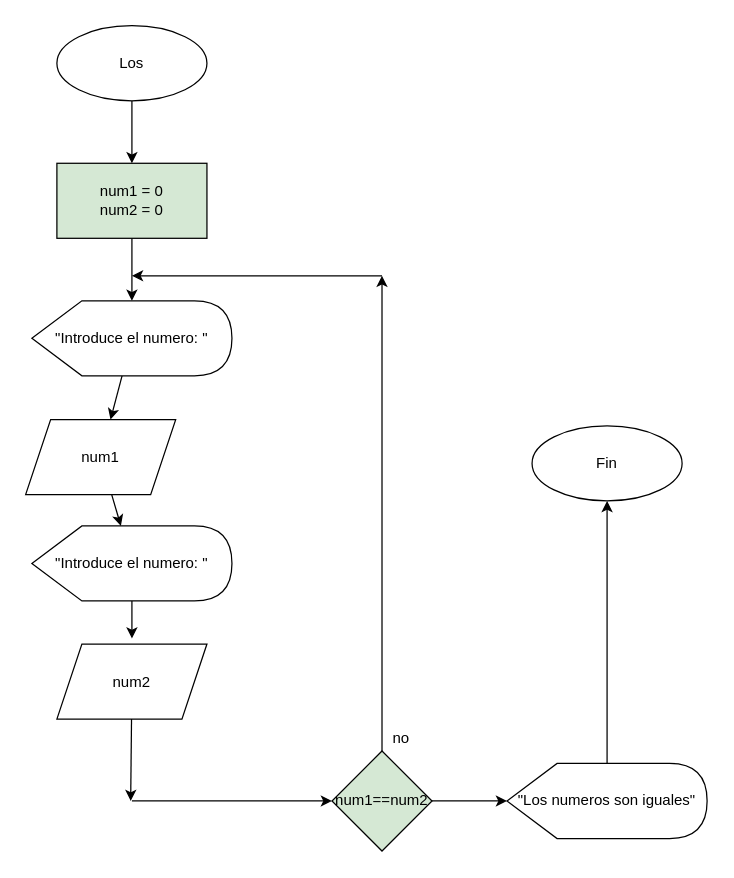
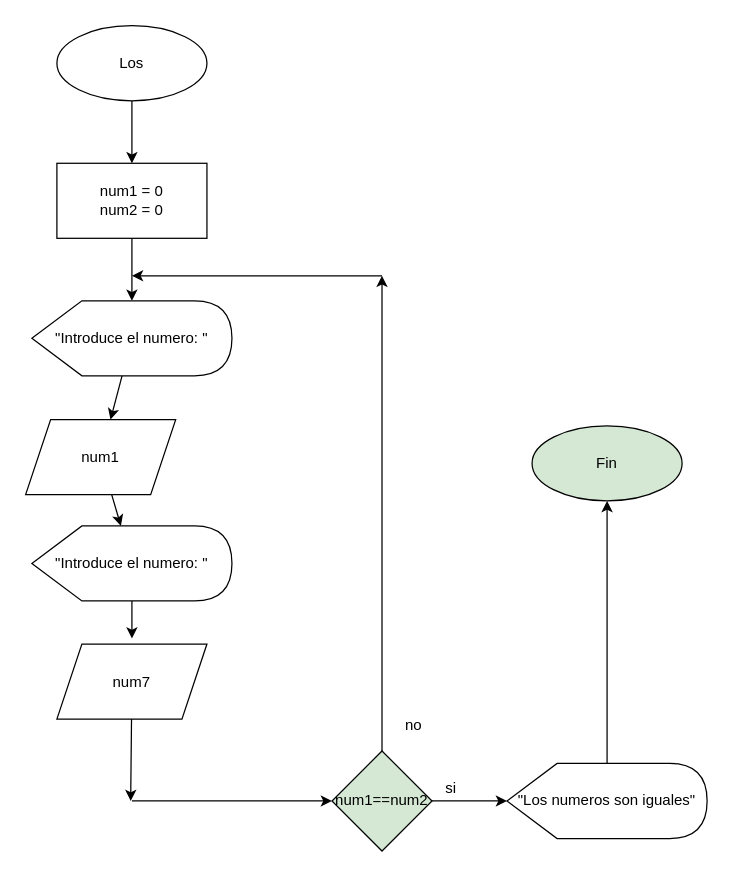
  <mxCell id="0" />
  <mxCell id="1" parent="0" />
  <mxCell id="2" style="edgeStyle=none;rounded=0;orthogonalLoop=1;jettySize=auto;html=1;" parent="1" source="3" edge="1"><mxGeometry relative="1" as="geometry"><mxPoint x="105" y="130" as="targetPoint" /></mxGeometry></mxCell>
  <mxCell id="3" value="Los" style="ellipse;whiteSpace=wrap;html=1;" parent="1" vertex="1"><mxGeometry x="45" y="20" width="120" height="60" as="geometry" /></mxCell>
  <mxCell id="4" style="edgeStyle=none;rounded=0;orthogonalLoop=1;jettySize=auto;html=1;" parent="1" source="5" edge="1"><mxGeometry relative="1" as="geometry"><mxPoint x="105" y="240" as="targetPoint" /></mxGeometry></mxCell>
- <mxCell id="5" value="&lt;div&gt;num1 = 0&lt;/div&gt;&lt;div&gt;num2 = 0&lt;br&gt;&lt;/div&gt;" style="rounded=0;whiteSpace=wrap;html=1;fillColor=#d5e8d4;" parent="1" vertex="1"><mxGeometry x="45" y="130" width="120" height="60" as="geometry" /></mxCell>
+ <mxCell id="5" value="&lt;div&gt;num1 = 0&lt;/div&gt;&lt;div&gt;num2 = 0&lt;br&gt;&lt;/div&gt;" style="rounded=0;whiteSpace=wrap;html=1;" parent="1" vertex="1"><mxGeometry x="45" y="130" width="120" height="60" as="geometry" /></mxCell>
  <mxCell id="6" style="edgeStyle=none;rounded=0;orthogonalLoop=1;jettySize=auto;html=1;" parent="1" source="7" target="9" edge="1"><mxGeometry relative="1" as="geometry"><mxPoint x="105" y="340" as="targetPoint" /></mxGeometry></mxCell>
  <mxCell id="7" value="&quot;Introduce el numero: &quot;" style="shape=display;whiteSpace=wrap;html=1;" parent="1" vertex="1"><mxGeometry x="25" y="240" width="160" height="60" as="geometry" /></mxCell>
  <mxCell id="8" style="edgeStyle=none;rounded=0;orthogonalLoop=1;jettySize=auto;html=1;" parent="1" source="9" target="18" edge="1"><mxGeometry relative="1" as="geometry" /></mxCell>
  <mxCell id="9" value="num1" style="shape=parallelogram;perimeter=parallelogramPerimeter;whiteSpace=wrap;html=1;fixedSize=1;" parent="1" vertex="1"><mxGeometry x="20" y="335" width="120" height="60" as="geometry" /></mxCell>
  <mxCell id="10" style="edgeStyle=none;rounded=0;orthogonalLoop=1;jettySize=auto;html=1;entryX=0;entryY=0.5;entryDx=0;entryDy=0;" parent="1" target="13" edge="1"><mxGeometry relative="1" as="geometry"><mxPoint x="215" y="640" as="targetPoint" /><mxPoint x="105" y="640" as="sourcePoint" /></mxGeometry></mxCell>
  <mxCell id="11" style="edgeStyle=none;rounded=0;orthogonalLoop=1;jettySize=auto;html=1;entryX=0;entryY=0.5;entryDx=0;entryDy=0;entryPerimeter=0;" parent="1" source="13" target="15" edge="1"><mxGeometry relative="1" as="geometry"><mxPoint x="385" y="640" as="targetPoint" /></mxGeometry></mxCell>
  <mxCell id="12" style="edgeStyle=orthogonalEdgeStyle;rounded=0;orthogonalLoop=1;jettySize=auto;html=1;" edge="1" parent="1" source="13"><mxGeometry relative="1" as="geometry"><mxPoint x="305" y="220" as="targetPoint" /></mxGeometry></mxCell>
  <mxCell id="13" value="num1==num2" style="rhombus;whiteSpace=wrap;html=1;align=center;fillColor=#d5e8d4;" parent="1" vertex="1"><mxGeometry x="265" y="600" width="80" height="80" as="geometry" /></mxCell>
  <mxCell id="14" style="edgeStyle=orthogonalEdgeStyle;rounded=0;orthogonalLoop=1;jettySize=auto;html=1;" edge="1" parent="1" source="15"><mxGeometry relative="1" as="geometry"><mxPoint x="485" y="400" as="targetPoint" /></mxGeometry></mxCell>
  <mxCell id="15" value="&quot;Los numeros son iguales&quot;" style="shape=display;whiteSpace=wrap;html=1;" parent="1" vertex="1"><mxGeometry x="405" y="610" width="160" height="60" as="geometry" /></mxCell>
- <mxCell id="16" value="Fin" style="ellipse;whiteSpace=wrap;html=1;align=center;" parent="1" vertex="1"><mxGeometry x="425" y="340" width="120" height="60" as="geometry" /></mxCell>
+ <mxCell id="16" value="Fin" style="ellipse;whiteSpace=wrap;html=1;align=center;fillColor=#d5e8d4;" parent="1" vertex="1"><mxGeometry x="425" y="340" width="120" height="60" as="geometry" /></mxCell>
  <mxCell id="17" style="edgeStyle=none;rounded=0;orthogonalLoop=1;jettySize=auto;html=1;" parent="1" source="18" edge="1"><mxGeometry relative="1" as="geometry"><mxPoint x="105" y="510" as="targetPoint" /></mxGeometry></mxCell>
  <mxCell id="18" value="&quot;Introduce el numero: &quot;" style="shape=display;whiteSpace=wrap;html=1;" parent="1" vertex="1"><mxGeometry x="25" y="420" width="160" height="60" as="geometry" /></mxCell>
  <mxCell id="19" style="edgeStyle=none;rounded=0;orthogonalLoop=1;jettySize=auto;html=1;" parent="1" source="20" edge="1"><mxGeometry relative="1" as="geometry"><mxPoint x="104" y="640" as="targetPoint" /></mxGeometry></mxCell>
- <mxCell id="20" value="num2" style="shape=parallelogram;perimeter=parallelogramPerimeter;whiteSpace=wrap;html=1;fixedSize=1;" parent="1" vertex="1"><mxGeometry x="45" y="514.5" width="120" height="60" as="geometry" /></mxCell>
+ <mxCell id="20" value="num7" style="shape=parallelogram;perimeter=parallelogramPerimeter;whiteSpace=wrap;html=1;fixedSize=1;" parent="1" vertex="1"><mxGeometry x="45" y="514.5" width="120" height="60" as="geometry" /></mxCell>
+ <mxCell id="21" value="si" style="text;html=1;align=center;verticalAlign=middle;resizable=0;points=[];autosize=1;strokeColor=none;fillColor=none;" parent="1" vertex="1"><mxGeometry x="345" y="620" width="30" height="20" as="geometry" /></mxCell>
  <mxCell id="22" value="" style="edgeStyle=segmentEdgeStyle;endArrow=classic;html=1;rounded=0;" edge="1" parent="1"><mxGeometry width="50" height="50" relative="1" as="geometry"><mxPoint x="305" y="220" as="sourcePoint" /><mxPoint x="105" y="220" as="targetPoint" /></mxGeometry></mxCell>
- <mxCell id="23" value="no" style="text;html=1;align=center;verticalAlign=middle;resizable=0;points=[];autosize=1;strokeColor=none;fillColor=none;" vertex="1" parent="1"><mxGeometry x="305" y="580" width="30" height="20" as="geometry" /></mxCell>
+ <mxCell id="23" value="no" style="text;html=1;align=center;verticalAlign=middle;resizable=0;points=[];autosize=1;strokeColor=none;fillColor=none;" vertex="1" parent="1"><mxGeometry x="315" y="570" width="30" height="20" as="geometry" /></mxCell>
